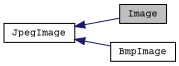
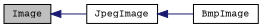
  digraph {
    fontname="Courier Prime"
    rankdir=LR
    node [color=black fillcolor=white fontname="Courier Prime" fontsize=10 shape=record style=filled]
    edge [color=midnightblue dir=back fontname="Courier Prime" fontsize=10 labelfontname=Helvetica labelfontsize=10 style=solid]
    n1 [fillcolor=grey75 fontcolor=black height=0.2 label=Image width=0.4]
    n2 [height=0.2 label=JpegImage width=0.4]
    n3 [height=0.2 label=BmpImage width=0.4]
-   n2 -> n1
+   n1 -> n2
    n2 -> n3
  }
